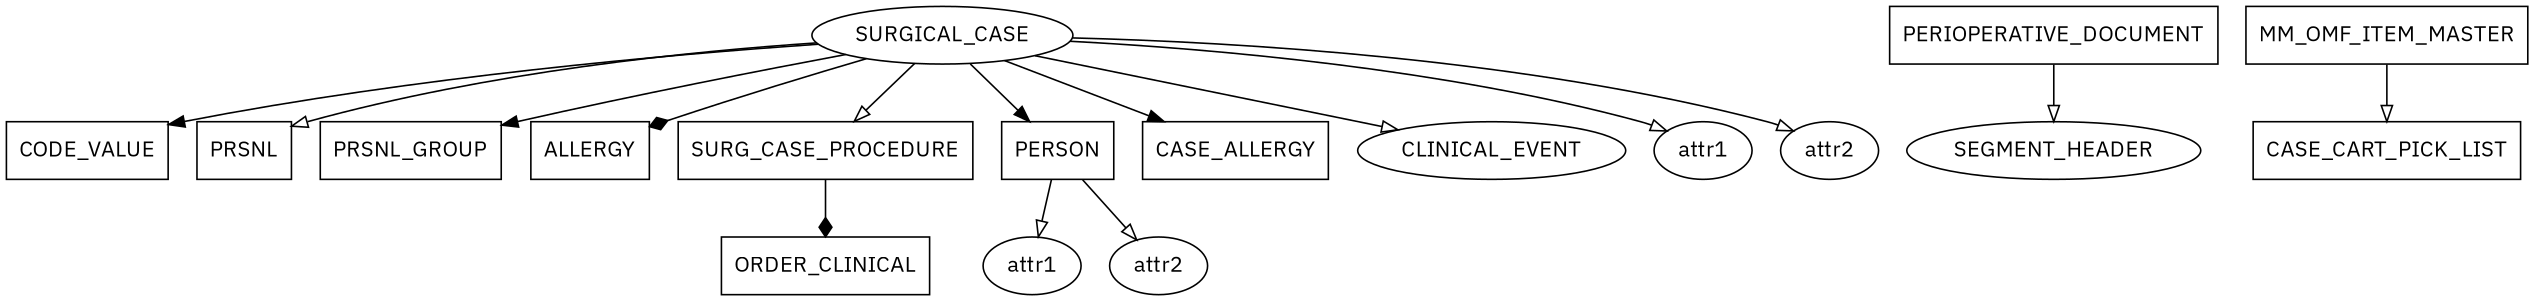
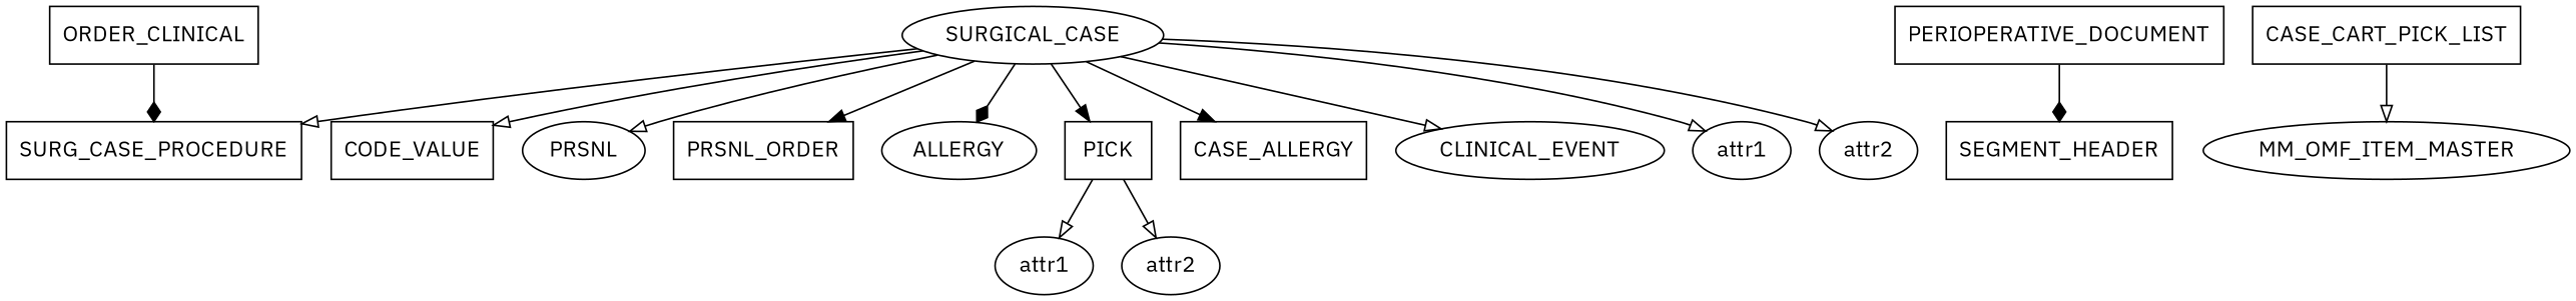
  digraph {
    fontname="IBM Plex Sans"
    node [fontname="IBM Plex Sans" shape=box]
    edge [arrowhead=onormal fontname="IBM Plex Sans"]
    n1 [label=SURGICAL_CASE shape=ellipse]
    n2 [label=CODE_VALUE]
-   n3 [label=PRSNL]
-   n4 [label=PRSNL_GROUP]
-   n5 [label=ALLERGY]
+   n3 [label=PRSNL shape=ellipse]
+   n4 [label=PRSNL_ORDER]
+   n5 [label=ALLERGY shape=ellipse]
    n6 [label=SURG_CASE_PROCEDURE]
-   n7 [label=PERSON]
+   n7 [label=PICK]
    n8 [label=CASE_ALLERGY]
    n9 [label=CLINICAL_EVENT shape=ellipse]
    n10 [label=attr1 shape=ellipse]
    n11 [label=attr2 shape=ellipse]
    n12 [label=ORDER_CLINICAL]
    n13 [label=attr1 shape=ellipse]
    n14 [label=attr2 shape=ellipse]
    n15 [label=PERIOPERATIVE_DOCUMENT]
-   n16 [label=SEGMENT_HEADER shape=ellipse]
-   n17 [label=MM_OMF_ITEM_MASTER]
+   n16 [label=SEGMENT_HEADER]
+   n17 [label=MM_OMF_ITEM_MASTER shape=ellipse]
    n18 [label=CASE_CART_PICK_LIST]
-   n1 -> n2 [arrowhead=normal]
+   n1 -> n2
    n1 -> n3
    n1 -> n4 [arrowhead=normal]
    n1 -> n5 [arrowhead=diamond]
    n1 -> n6
    n1 -> n7 [arrowhead=normal]
    n1 -> n8 [arrowhead=normal]
    n1 -> n9
    n1 -> n10
    n1 -> n11
-   n6 -> n12 [arrowhead=diamond]
+   n12 -> n6 [arrowhead=diamond]
    n7 -> n13
    n7 -> n14
-   n15 -> n16
-   n17 -> n18
+   n15 -> n16 [arrowhead=diamond]
+   n18 -> n17
  }
